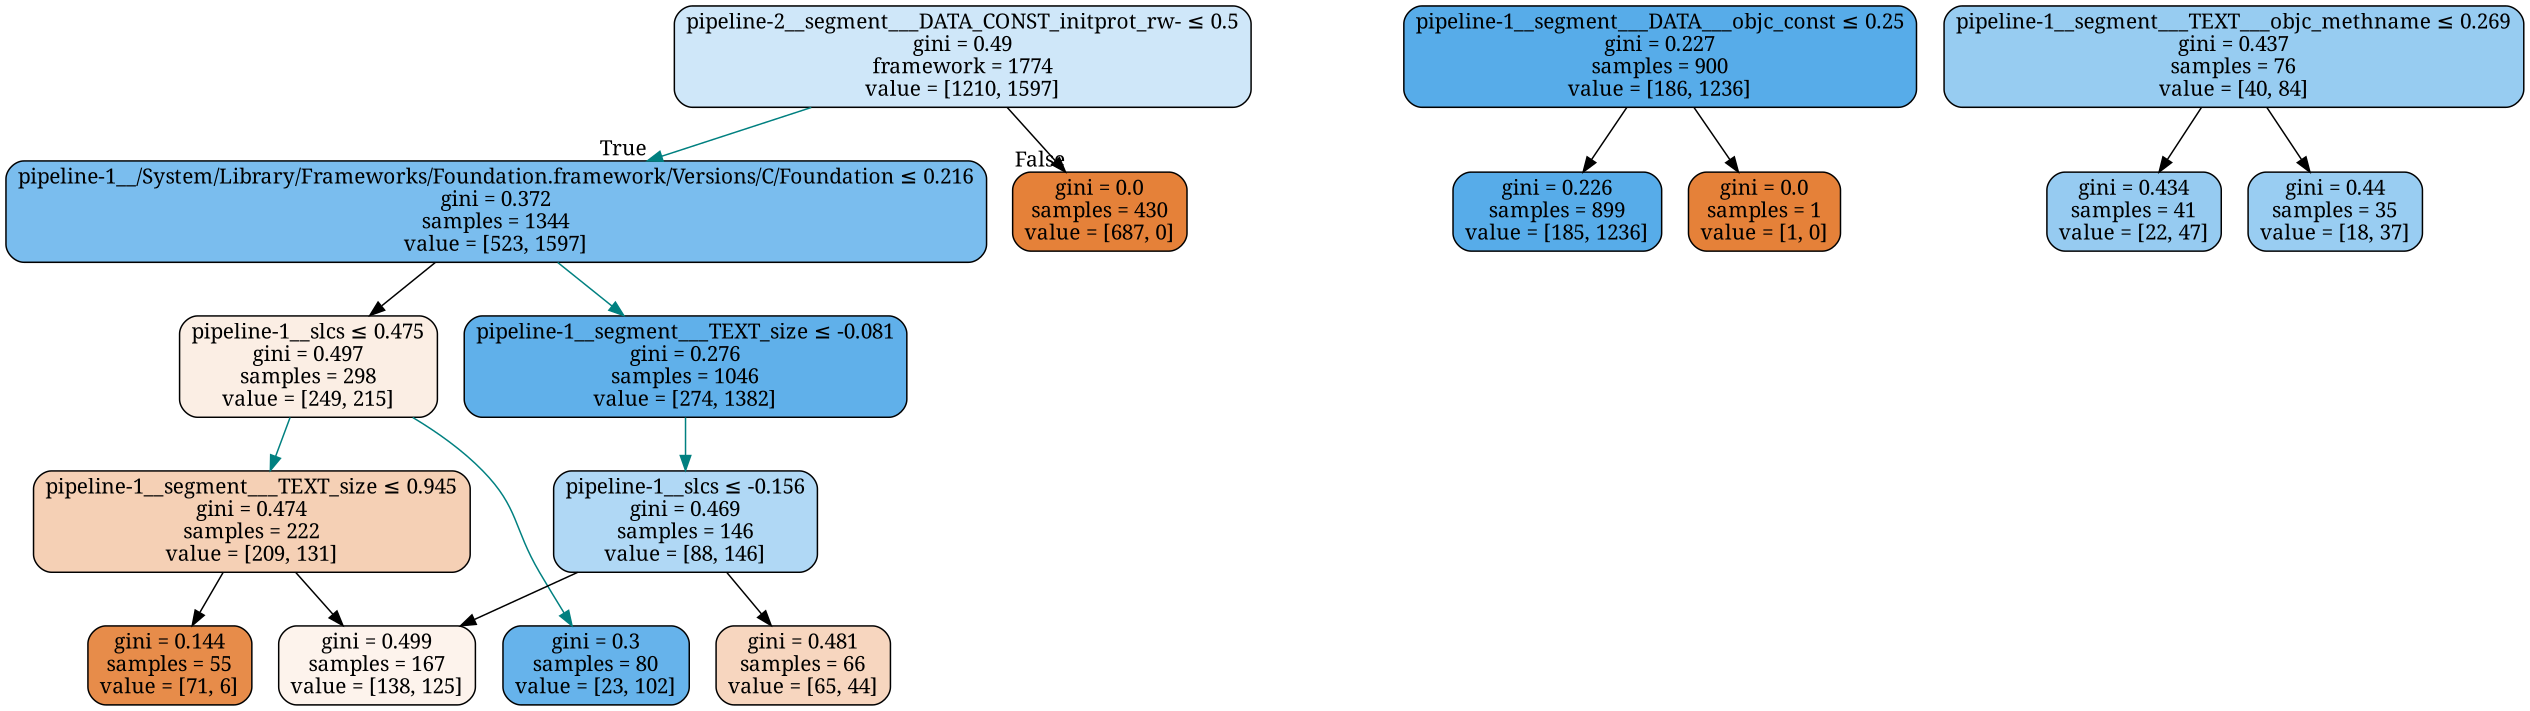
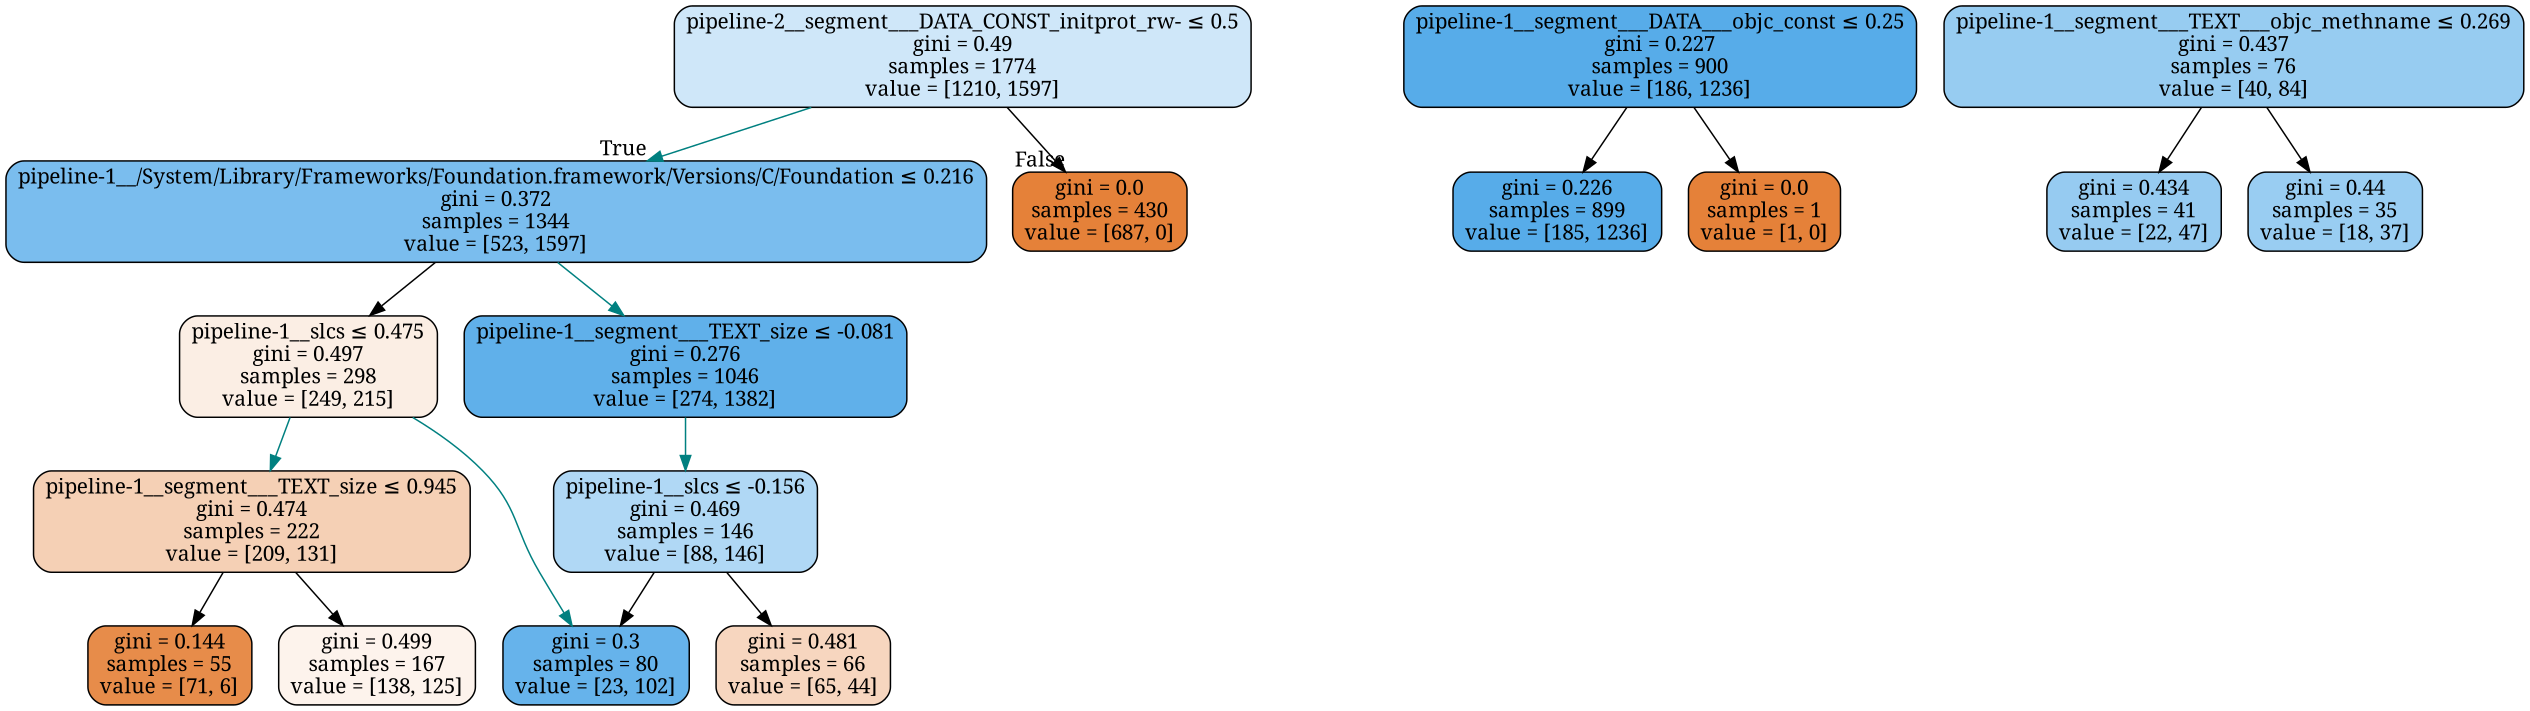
  digraph {
    fontname="Noto Serif"
    node [color=black fillcolor="#e58139" fontname="Noto Serif" shape=box style="filled, rounded"]
    edge [color=black fontname="Noto Serif"]
-   n1 [fillcolor="#cfe7f9" label=<pipeline-2__segment___DATA_CONST_initprot_rw- &le; 0.5<br/>gini = 0.49<br/>framework = 1774<br/>value = [1210, 1597]>]
+   n1 [fillcolor="#cfe7f9" label=<pipeline-2__segment___DATA_CONST_initprot_rw- &le; 0.5<br/>gini = 0.49<br/>samples = 1774<br/>value = [1210, 1597]>]
    n2 [fillcolor="#7abdee" label=<pipeline-1__/System/Library/Frameworks/Foundation.framework/Versions/C/Foundation &le; 0.216<br/>gini = 0.372<br/>samples = 1344<br/>value = [523, 1597]>]
    n3 [label=<gini = 0.0<br/>samples = 430<br/>value = [687, 0]>]
    n4 [fillcolor="#60b0ea" label=<pipeline-1__segment___TEXT_size &le; -0.081<br/>gini = 0.276<br/>samples = 1046<br/>value = [274, 1382]>]
    n5 [fillcolor="#fbeee4" label=<pipeline-1__slcs &le; 0.475<br/>gini = 0.497<br/>samples = 298<br/>value = [249, 215]>]
    n6 [fillcolor="#b0d8f5" label=<pipeline-1__slcs &le; -0.156<br/>gini = 0.469<br/>samples = 146<br/>value = [88, 146]>]
    n7 [fillcolor="#66b3eb" label=<gini = 0.3<br/>samples = 80<br/>value = [23, 102]>]
    n8 [fillcolor="#f5d0b5" label=<pipeline-1__segment___TEXT_size &le; 0.945<br/>gini = 0.474<br/>samples = 222<br/>value = [209, 131]>]
    n9 [fillcolor="#57ace9" label=<pipeline-1__segment___DATA___objc_const &le; 0.25<br/>gini = 0.227<br/>samples = 900<br/>value = [186, 1236]>]
    n10 [fillcolor="#57ace9" label=<gini = 0.226<br/>samples = 899<br/>value = [185, 1236]>]
    n11 [label=<gini = 0.0<br/>samples = 1<br/>value = [1, 0]>]
    n12 [fillcolor="#f7d6bf" label=<gini = 0.481<br/>samples = 66<br/>value = [65, 44]>]
    n13 [fillcolor="#97ccf1" label=<pipeline-1__segment___TEXT___objc_methname &le; 0.269<br/>gini = 0.437<br/>samples = 76<br/>value = [40, 84]>]
    n14 [fillcolor="#96cbf1" label=<gini = 0.434<br/>samples = 41<br/>value = [22, 47]>]
    n15 [fillcolor="#99cdf2" label=<gini = 0.44<br/>samples = 35<br/>value = [18, 37]>]
    n16 [fillcolor="#fdf3ec" label=<gini = 0.499<br/>samples = 167<br/>value = [138, 125]>]
    n17 [fillcolor="#e78c4a" label=<gini = 0.144<br/>samples = 55<br/>value = [71, 6]>]
    n1 -> n2 [color=teal headlabel=True labelangle=45 labeldistance=2.5]
    n1 -> n3 [headlabel=False labelangle=-45 labeldistance=2.5]
    n2 -> n4 [color=teal]
    n2 -> n5
    n4 -> n6 [color=teal]
    n5 -> n7 [color=teal]
    n5 -> n8 [color=teal]
-   n6 -> n16
+   n6 -> n7
    n6 -> n12
    n8 -> n16
    n8 -> n17
    n9 -> n10
    n9 -> n11
    n13 -> n14
    n13 -> n15
  }
